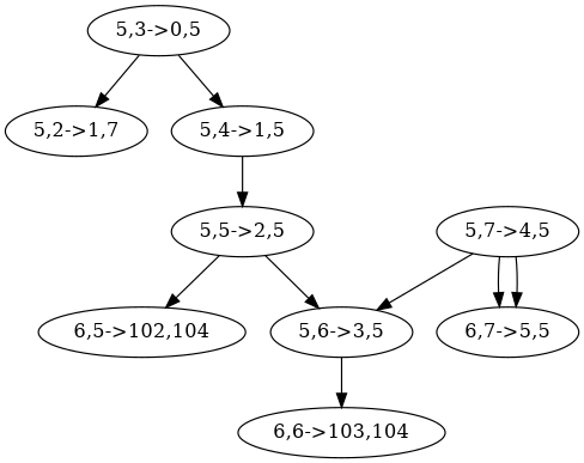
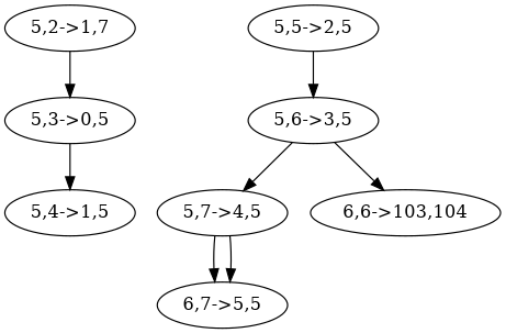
  digraph {
    "5,3->0,5"
    "5,2->1,7"
    "5,4->1,5"
    "5,5->2,5"
    "5,6->3,5"
-   "6,5->102,104"
    "5,7->4,5"
    "6,6->103,104"
    "6,7->5,5"
-   "5,3->0,5" -> "5,2->1,7"
+   "5,2->1,7" -> "5,3->0,5"
    "5,3->0,5" -> "5,4->1,5"
-   "5,4->1,5" -> "5,5->2,5"
    "5,5->2,5" -> "5,6->3,5"
-   "5,5->2,5" -> "6,5->102,104"
-   "5,7->4,5" -> "5,6->3,5"
+   "5,6->3,5" -> "5,7->4,5"
    "5,6->3,5" -> "6,6->103,104"
    "5,7->4,5" -> "6,7->5,5"
    "5,7->4,5" -> "6,7->5,5"
  }
